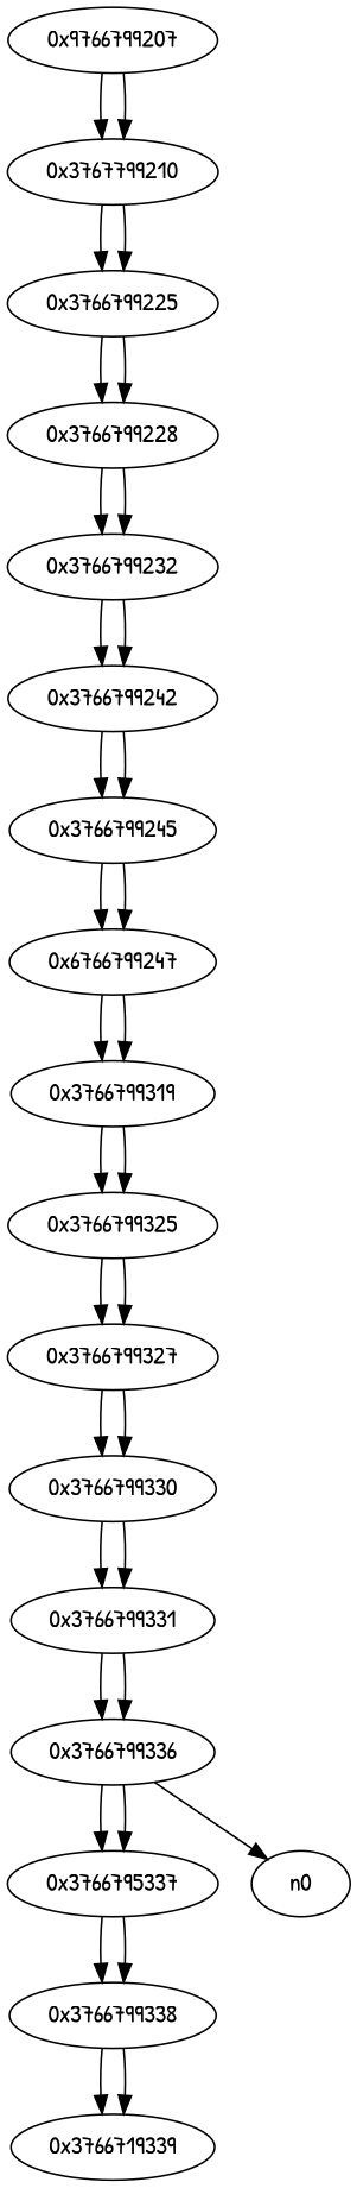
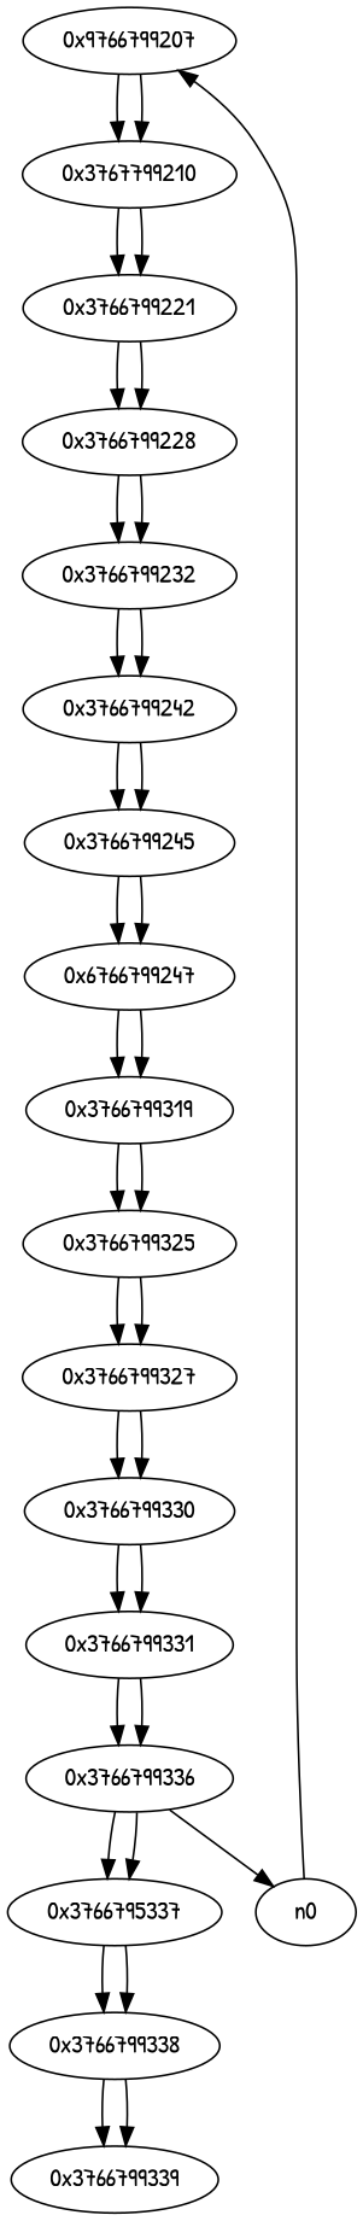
  digraph {
    fontname="Patrick Hand"
    node [fontname="Patrick Hand"]
    edge [fontname="Patrick Hand"]
    n1 [label="0x9766799207"]
    n2 [label="0x3767799210"]
-   n3 [label="0x3766799225"]
+   n3 [label="0x3766799221"]
    n4 [label="0x3766799228"]
    n5 [label="0x3766799232"]
    n6 [label="0x3766799242"]
    n7 [label="0x3766799245"]
    n8 [label="0x6766799247"]
    n9 [label="0x3766799319"]
    n10 [label="0x3766799325"]
    n11 [label="0x3766799327"]
    n12 [label="0x3766799330"]
    n13 [label="0x3766799331"]
    n14 [label="0x3766799336"]
    n15 [label="0x3766795337"]
    n0
    n16 [label="0x3766799338"]
-   n17 [label="0x3766719339"]
+   n17 [label="0x3766799339"]
    n1 -> n2
    n1 -> n2
    n2 -> n3
    n2 -> n3
    n3 -> n4
    n3 -> n4
    n4 -> n5
    n4 -> n5
    n5 -> n6
    n5 -> n6
    n6 -> n7
    n6 -> n7
    n7 -> n8
    n7 -> n8
    n8 -> n9
    n8 -> n9
    n9 -> n10
    n9 -> n10
    n10 -> n11
    n10 -> n11
    n11 -> n12
    n11 -> n12
    n12 -> n13
    n12 -> n13
    n13 -> n14
    n13 -> n14
    n14 -> n15
    n14 -> n15
    n14 -> n0
    n15 -> n16
    n15 -> n16
+   n0 -> n1
    n16 -> n17
    n16 -> n17
  }
